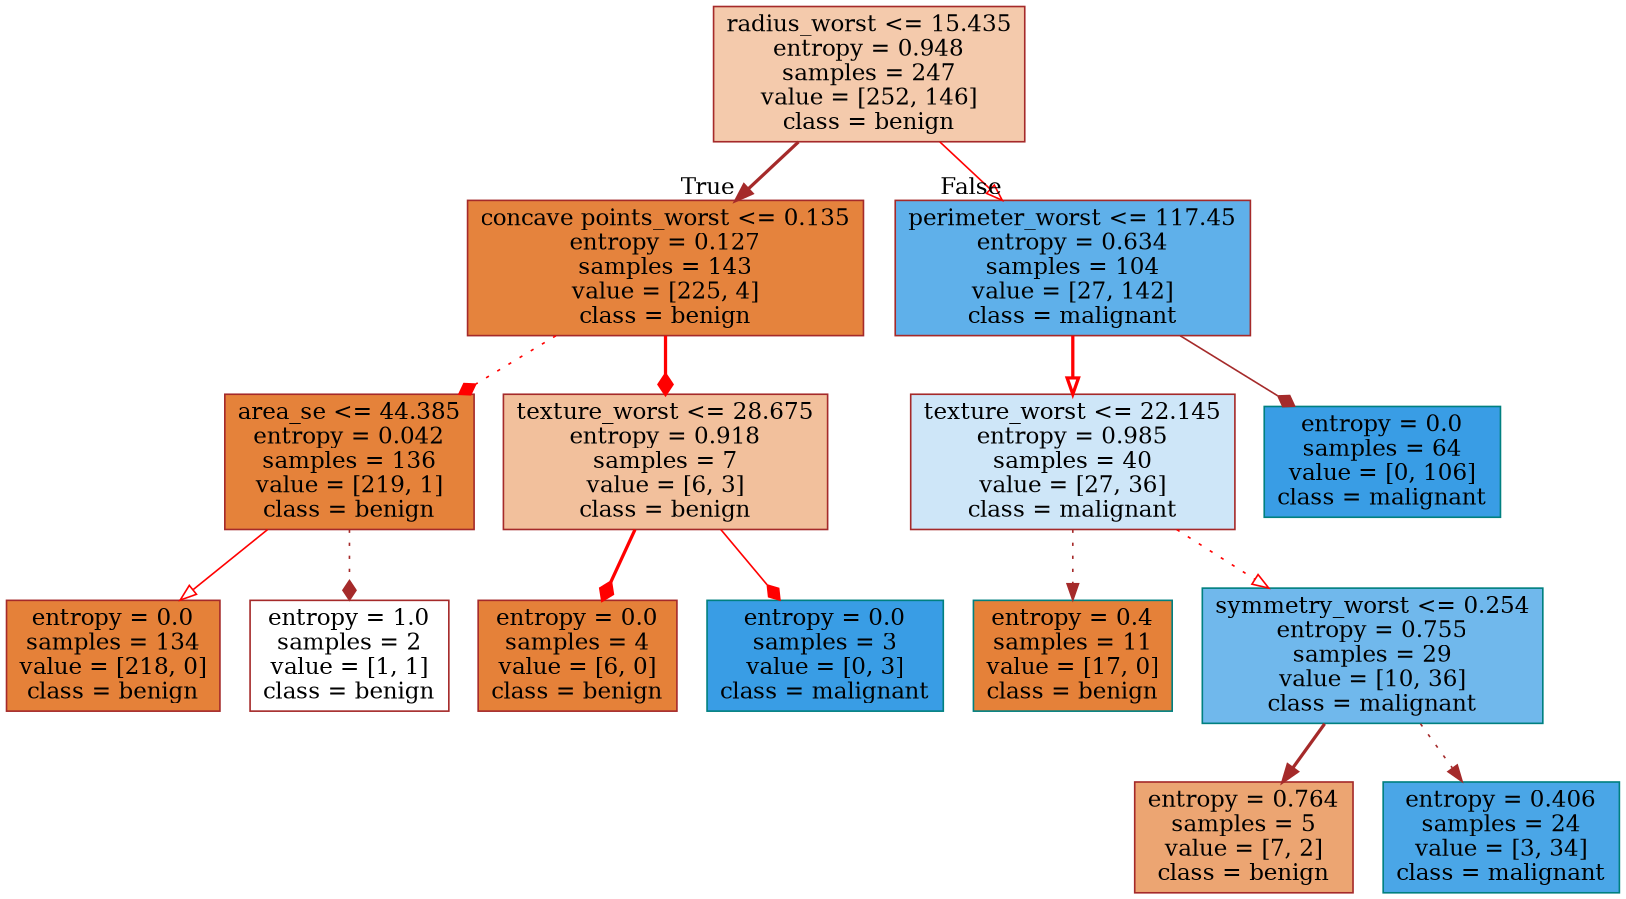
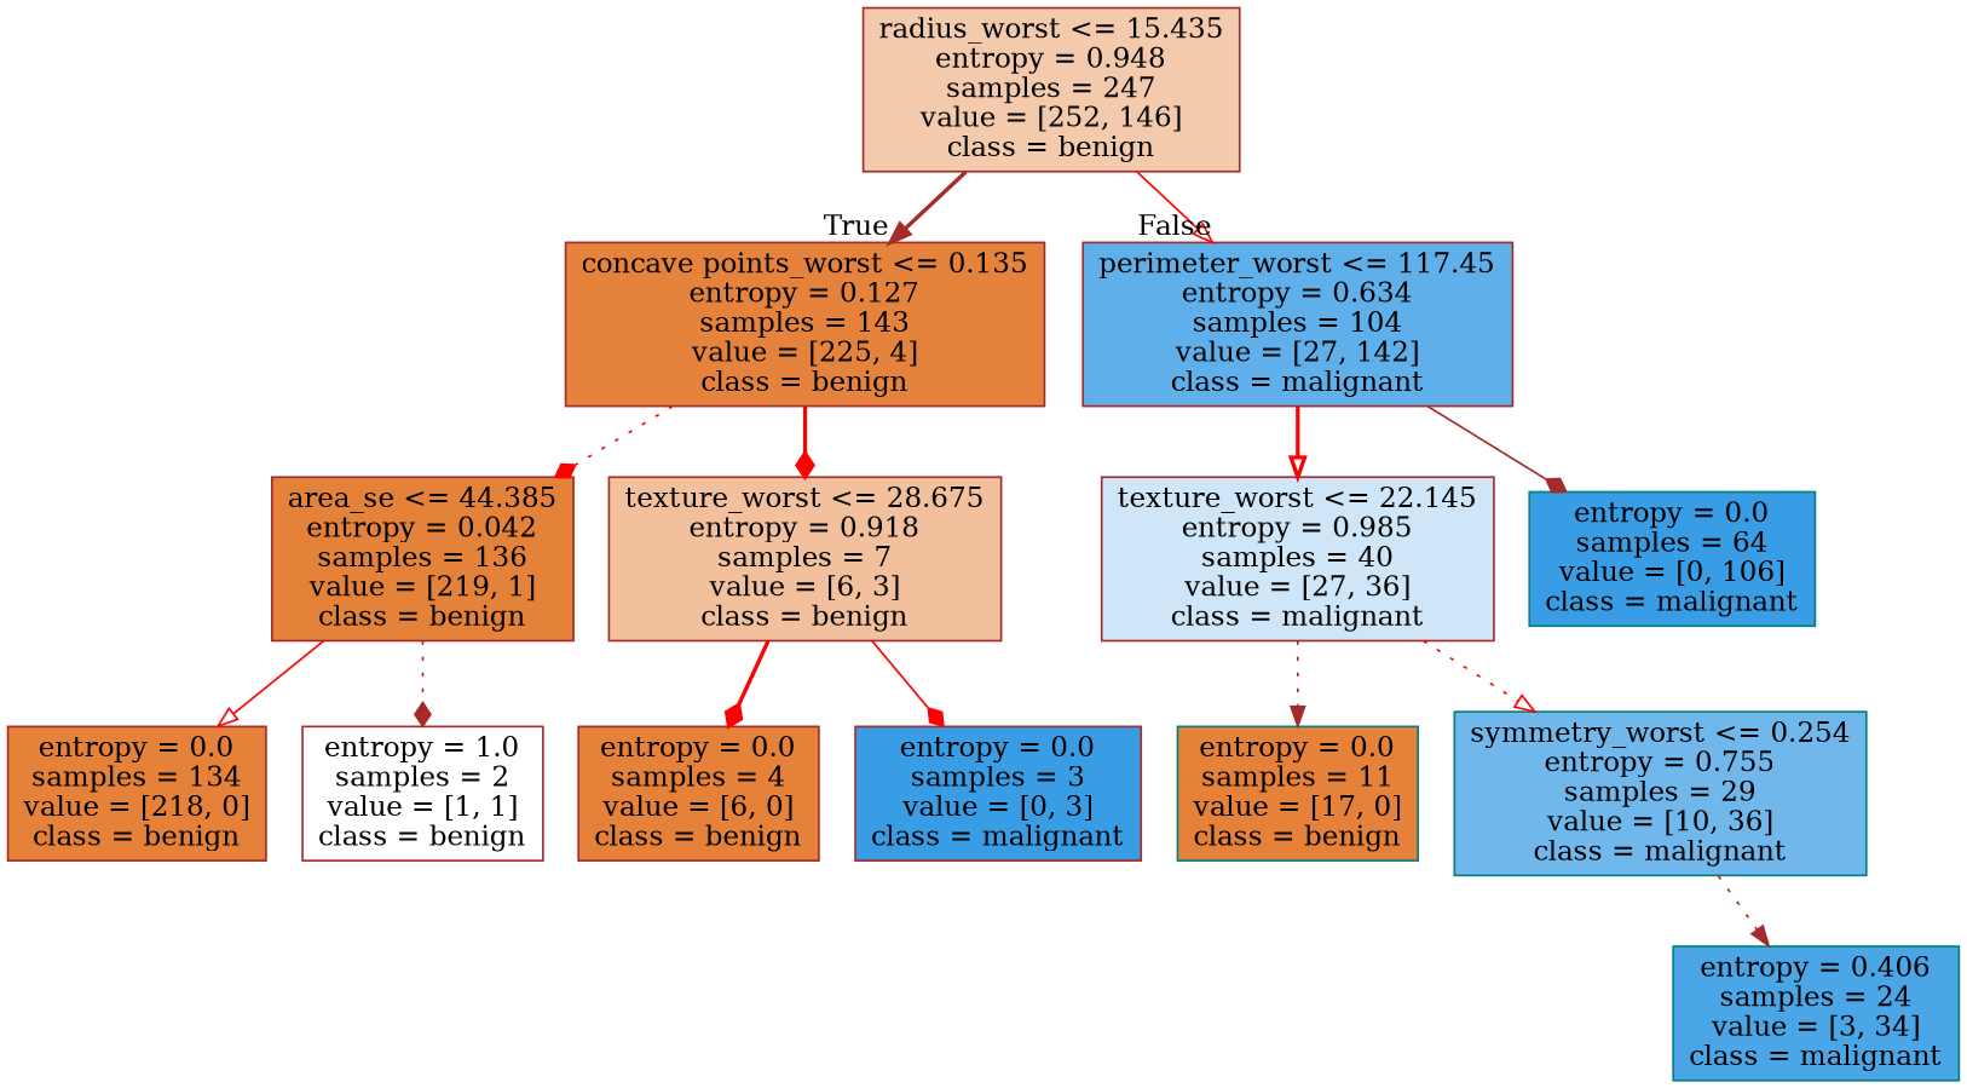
  digraph {
    node [color=brown fillcolor="#e58139" shape=box style=filled]
    edge [arrowhead=diamond color=red style=bold]
    n1 [fillcolor="#f4caac" label="radius_worst <= 15.435\nentropy = 0.948\nsamples = 247\nvalue = [252, 146]\nclass = benign"]
    n2 [fillcolor="#e5833d" label="concave points_worst <= 0.135\nentropy = 0.127\nsamples = 143\nvalue = [225, 4]\nclass = benign"]
    n3 [fillcolor="#5fb0ea" label="perimeter_worst <= 117.45\nentropy = 0.634\nsamples = 104\nvalue = [27, 142]\nclass = malignant"]
    n4 [fillcolor="#e5823a" label="area_se <= 44.385\nentropy = 0.042\nsamples = 136\nvalue = [219, 1]\nclass = benign"]
    n5 [fillcolor="#f2c09c" label="texture_worst <= 28.675\nentropy = 0.918\nsamples = 7\nvalue = [6, 3]\nclass = benign"]
    n6 [fillcolor="#cee6f8" label="texture_worst <= 22.145\nentropy = 0.985\nsamples = 40\nvalue = [27, 36]\nclass = malignant"]
    n7 [color=teal fillcolor="#399de5" label="entropy = 0.0\nsamples = 64\nvalue = [0, 106]\nclass = malignant"]
    n8 [label="entropy = 0.0\nsamples = 134\nvalue = [218, 0]\nclass = benign"]
    n9 [fillcolor="#ffffff" label="entropy = 1.0\nsamples = 2\nvalue = [1, 1]\nclass = benign"]
    n10 [label="entropy = 0.0\nsamples = 4\nvalue = [6, 0]\nclass = benign"]
-   n11 [color=teal fillcolor="#399de5" label="entropy = 0.0\nsamples = 3\nvalue = [0, 3]\nclass = malignant"]
-   n12 [color=teal label="entropy = 0.4\nsamples = 11\nvalue = [17, 0]\nclass = benign"]
+   n11 [fillcolor="#399de5" label="entropy = 0.0\nsamples = 3\nvalue = [0, 3]\nclass = malignant"]
+   n12 [color=teal label="entropy = 0.0\nsamples = 11\nvalue = [17, 0]\nclass = benign"]
    n13 [color=teal fillcolor="#70b8ec" label="symmetry_worst <= 0.254\nentropy = 0.755\nsamples = 29\nvalue = [10, 36]\nclass = malignant"]
-   n14 [fillcolor="#eca572" label="entropy = 0.764\nsamples = 5\nvalue = [7, 2]\nclass = benign"]
    n15 [color=teal fillcolor="#4aa6e7" label="entropy = 0.406\nsamples = 24\nvalue = [3, 34]\nclass = malignant"]
    n1 -> n2 [arrowhead=normal color=brown headlabel=True labelangle=45 labeldistance=2.5]
    n1 -> n3 [arrowhead=onormal headlabel=False labelangle=-45 labeldistance=2.5 style=solid]
    n2 -> n4 [style=dotted]
    n2 -> n5
    n3 -> n6 [arrowhead=onormal]
    n3 -> n7 [color=brown style=solid]
    n4 -> n8 [arrowhead=onormal style=solid]
    n4 -> n9 [color=brown style=dotted]
    n5 -> n10
    n5 -> n11 [style=solid]
    n6 -> n12 [arrowhead=normal color=brown style=dotted]
    n6 -> n13 [arrowhead=onormal style=dotted]
-   n13 -> n14 [arrowhead=normal color=brown]
    n13 -> n15 [arrowhead=normal color=brown style=dotted]
  }
